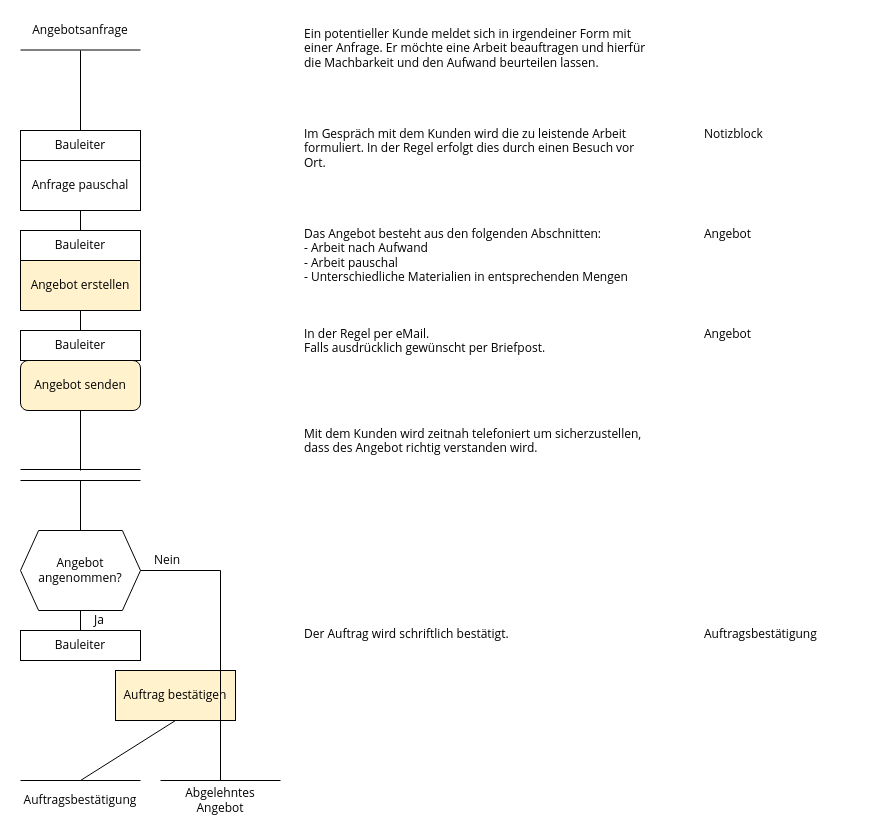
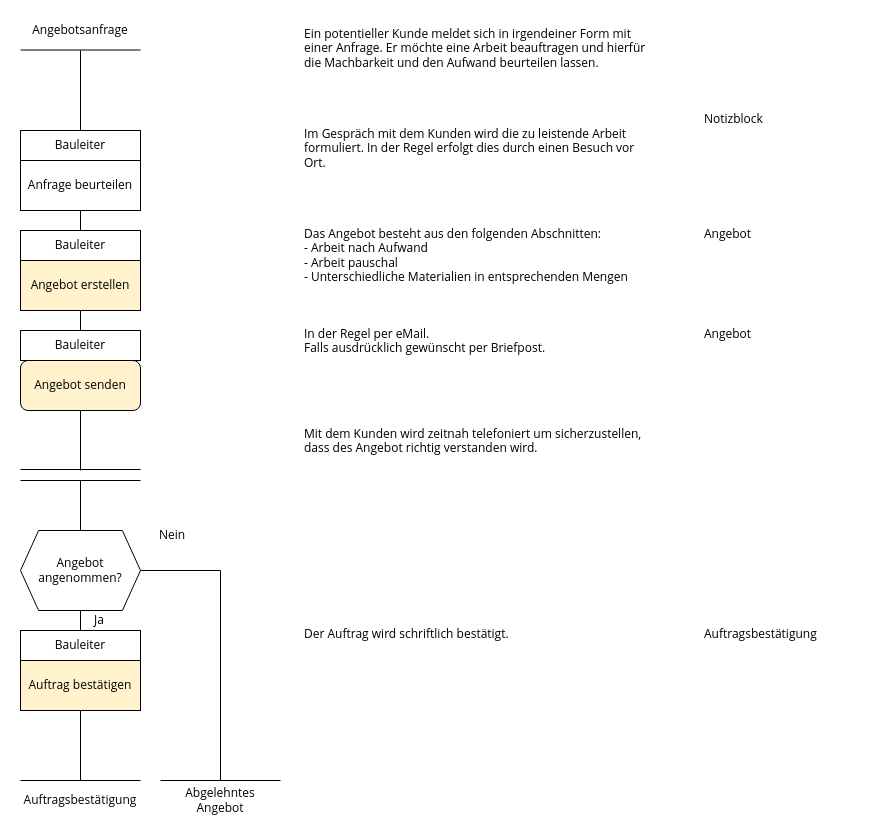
  <mxCell id="0" />
  <mxCell id="1" parent="0" />
  <mxCell id="2" value="Im Gespräch mit dem Kunden wird die zu leistende Arbeit formuliert. In der Regel erfolgt dies durch einen Besuch vor Ort." style="rounded=0;whiteSpace=wrap;html=1;align=left;horizontal=1;verticalAlign=top;strokeColor=none;fontFamily=Open Sans;fontSize=12;spacingLeft=2;spacingRight=2;" parent="1" vertex="1"><mxGeometry x="300" y="120" width="360" height="100" as="geometry" /></mxCell>
  <mxCell id="3" value="" style="endArrow=none;html=1;fontFamily=Open Sans;fontSize=12;spacingLeft=2;spacingRight=2;" parent="1" edge="1"><mxGeometry width="50" height="50" relative="1" as="geometry"><mxPoint x="20" y="49.5" as="sourcePoint" /><mxPoint x="140" y="49.5" as="targetPoint" /></mxGeometry></mxCell>
  <mxCell id="4" value="Angebotsanfrage" style="text;html=1;strokeColor=none;fillColor=none;align=center;verticalAlign=middle;whiteSpace=wrap;rounded=0;fontFamily=Open Sans;fontSize=12;spacingLeft=2;spacingRight=2;" parent="1" vertex="1"><mxGeometry x="20" y="20" width="120" height="20" as="geometry" /></mxCell>
  <mxCell id="5" value="" style="endArrow=none;html=1;fontFamily=Open Sans;fontSize=12;spacingLeft=2;spacingRight=2;" parent="1" edge="1"><mxGeometry width="50" height="50" relative="1" as="geometry"><mxPoint x="80" y="130" as="sourcePoint" /><mxPoint x="80" y="50" as="targetPoint" /></mxGeometry></mxCell>
  <mxCell id="6" value="" style="verticalLabelPosition=bottom;verticalAlign=top;html=1;shape=hexagon;perimeter=hexagonPerimeter2;arcSize=6;size=0.151;fontFamily=Open Sans;fontSize=12;spacingLeft=2;spacingRight=2;" parent="1" vertex="1"><mxGeometry x="20" y="530" width="120" height="80" as="geometry" /></mxCell>
  <mxCell id="7" value="Angebot angenommen?" style="text;html=1;strokeColor=none;fillColor=none;align=center;verticalAlign=middle;whiteSpace=wrap;rounded=0;fontFamily=Open Sans;fontSize=12;spacingLeft=2;spacingRight=2;" parent="1" vertex="1"><mxGeometry x="20" y="530" width="120" height="80" as="geometry" /></mxCell>
  <mxCell id="8" value="" style="endArrow=none;html=1;fontFamily=Open Sans;fontSize=12;spacingLeft=2;spacingRight=2;" parent="1" edge="1"><mxGeometry width="50" height="50" relative="1" as="geometry"><mxPoint x="80" y="230" as="sourcePoint" /><mxPoint x="80" y="210" as="targetPoint" /></mxGeometry></mxCell>
  <mxCell id="9" value="" style="endArrow=none;html=1;fontFamily=Open Sans;fontSize=12;spacingLeft=2;spacingRight=2;" parent="1" edge="1"><mxGeometry width="50" height="50" relative="1" as="geometry"><mxPoint x="20" y="469" as="sourcePoint" /><mxPoint x="140" y="469" as="targetPoint" /></mxGeometry></mxCell>
  <mxCell id="10" value="" style="endArrow=none;html=1;fontFamily=Open Sans;fontSize=12;spacingLeft=2;spacingRight=2;" parent="1" edge="1"><mxGeometry width="50" height="50" relative="1" as="geometry"><mxPoint x="20" y="480" as="sourcePoint" /><mxPoint x="140" y="480" as="targetPoint" /></mxGeometry></mxCell>
  <mxCell id="11" value="" style="endArrow=none;html=1;exitX=0.5;exitY=0;exitDx=0;exitDy=0;entryX=0.5;entryY=1;entryDx=0;entryDy=0;fontFamily=Open Sans;fontSize=12;spacingLeft=2;spacingRight=2;" parent="1" target="7" edge="1"><mxGeometry width="50" height="50" relative="1" as="geometry"><mxPoint x="80" y="641" as="sourcePoint" /><mxPoint x="380" y="648" as="targetPoint" /></mxGeometry></mxCell>
- <mxCell id="12" value="Anfrage pauschal" style="rounded=0;whiteSpace=wrap;html=1;fontFamily=Open Sans;fontSize=12;spacingLeft=2;spacingRight=2;" parent="1" vertex="1"><mxGeometry x="20" y="160" width="120" height="50" as="geometry" /></mxCell>
+ <mxCell id="12" value="Anfrage beurteilen" style="rounded=0;whiteSpace=wrap;html=1;fontFamily=Open Sans;fontSize=12;spacingLeft=2;spacingRight=2;" parent="1" vertex="1"><mxGeometry x="20" y="160" width="120" height="50" as="geometry" /></mxCell>
  <mxCell id="13" value="Bauleiter" style="rounded=0;whiteSpace=wrap;html=1;fontFamily=Open Sans;fontSize=12;spacingLeft=2;spacingRight=2;" parent="1" vertex="1"><mxGeometry x="20" y="130" width="120" height="30" as="geometry" /></mxCell>
- <mxCell id="14" value="Notizblock" style="rounded=0;whiteSpace=wrap;html=1;align=left;horizontal=1;verticalAlign=top;strokeColor=none;fontFamily=Open Sans;fontSize=12;spacingLeft=2;spacingRight=2;" parent="1" vertex="1"><mxGeometry x="700" y="120" width="160" height="100" as="geometry" /></mxCell>
+ <mxCell id="14" value="Notizblock" style="rounded=0;whiteSpace=wrap;html=1;align=left;horizontal=1;verticalAlign=top;strokeColor=none;fontFamily=Open Sans;fontSize=12;spacingLeft=2;spacingRight=2;" parent="1" vertex="1"><mxGeometry x="700" y="105" width="160" height="100" as="geometry" /></mxCell>
  <mxCell id="15" value="Ein potentieller Kunde meldet sich in irgendeiner Form mit einer Anfrage. Er möchte eine Arbeit beauftragen und hierfür die Machbarkeit und den Aufwand beurteilen lassen." style="rounded=0;whiteSpace=wrap;html=1;align=left;horizontal=1;verticalAlign=top;strokeColor=none;fontFamily=Open Sans;fontSize=12;spacingLeft=2;spacingRight=2;" parent="1" vertex="1"><mxGeometry x="300" y="20" width="360" height="100" as="geometry" /></mxCell>
  <mxCell id="16" value="" style="endArrow=none;html=1;fontFamily=Open Sans;fontSize=12;spacingLeft=2;spacingRight=2;" parent="1" edge="1"><mxGeometry width="50" height="50" relative="1" as="geometry"><mxPoint x="80" y="330" as="sourcePoint" /><mxPoint x="80" y="310" as="targetPoint" /></mxGeometry></mxCell>
  <mxCell id="17" value="Angebot erstellen" style="rounded=0;whiteSpace=wrap;html=1;fillColor=#fff2cc;strokeColor=#000000;fontFamily=Open Sans;fontSize=12;spacingLeft=2;spacingRight=2;" parent="1" vertex="1"><mxGeometry x="20" y="260" width="120" height="50" as="geometry" /></mxCell>
  <mxCell id="18" value="Bauleiter" style="rounded=0;whiteSpace=wrap;html=1;fontFamily=Open Sans;fontSize=12;spacingLeft=2;spacingRight=2;" parent="1" vertex="1"><mxGeometry x="20" y="230" width="120" height="30" as="geometry" /></mxCell>
  <mxCell id="19" value="Das Angebot besteht aus den folgenden Abschnitten:&lt;br style=&quot;font-size: 12px;&quot;&gt;- Arbeit nach Aufwand&lt;br style=&quot;font-size: 12px;&quot;&gt;- Arbeit pauschal&lt;br style=&quot;font-size: 12px;&quot;&gt;- Unterschiedliche Materialien in entsprechenden Mengen" style="rounded=0;whiteSpace=wrap;html=1;align=left;horizontal=1;verticalAlign=top;strokeColor=none;fontFamily=Open Sans;fontSize=12;spacingLeft=2;spacingRight=2;" parent="1" vertex="1"><mxGeometry x="300" y="220" width="360" height="100" as="geometry" /></mxCell>
  <mxCell id="20" value="Angebot" style="rounded=0;whiteSpace=wrap;html=1;align=left;horizontal=1;verticalAlign=top;strokeColor=none;fontFamily=Open Sans;fontSize=12;spacingLeft=2;spacingRight=2;" parent="1" vertex="1"><mxGeometry x="700" y="220" width="160" height="100" as="geometry" /></mxCell>
  <mxCell id="21" value="" style="endArrow=none;html=1;fontFamily=Open Sans;fontSize=12;spacingLeft=2;spacingRight=2;" parent="1" edge="1"><mxGeometry width="50" height="50" relative="1" as="geometry"><mxPoint x="80" y="330" as="sourcePoint" /><mxPoint x="80" y="310" as="targetPoint" /></mxGeometry></mxCell>
  <mxCell id="22" value="Angebot senden" style="whiteSpace=wrap;html=1;fillColor=#fff2cc;strokeColor=#000000;fontFamily=Open Sans;fontSize=12;spacingLeft=2;spacingRight=2;rounded=1;" parent="1" vertex="1"><mxGeometry x="20" y="360" width="120" height="50" as="geometry" /></mxCell>
  <mxCell id="23" value="Bauleiter" style="rounded=0;whiteSpace=wrap;html=1;fontFamily=Open Sans;fontSize=12;spacingLeft=2;spacingRight=2;" parent="1" vertex="1"><mxGeometry x="20" y="330" width="120" height="30" as="geometry" /></mxCell>
  <mxCell id="24" value="In der Regel per eMail.&lt;br style=&quot;font-size: 12px;&quot;&gt;Falls ausdrücklich gewünscht per Briefpost.&lt;br style=&quot;font-size: 12px;&quot;&gt;&lt;br style=&quot;font-size: 12px;&quot;&gt;" style="rounded=0;whiteSpace=wrap;html=1;align=left;horizontal=1;verticalAlign=top;strokeColor=none;fontFamily=Open Sans;fontSize=12;spacingLeft=2;spacingRight=2;" parent="1" vertex="1"><mxGeometry x="300" y="320" width="360" height="100" as="geometry" /></mxCell>
  <mxCell id="25" value="Angebot" style="rounded=0;whiteSpace=wrap;html=1;align=left;horizontal=1;verticalAlign=top;strokeColor=none;fontFamily=Open Sans;fontSize=12;spacingLeft=2;spacingRight=2;" parent="1" vertex="1"><mxGeometry x="700" y="320" width="160" height="100" as="geometry" /></mxCell>
  <mxCell id="26" value="Mit dem Kunden wird zeitnah telefoniert um sicherzustellen, dass des Angebot richtig verstanden wird." style="rounded=0;whiteSpace=wrap;html=1;align=left;horizontal=1;verticalAlign=top;strokeColor=none;fontFamily=Open Sans;fontSize=12;spacingLeft=2;spacingRight=2;" parent="1" vertex="1"><mxGeometry x="300" y="420" width="360" height="100" as="geometry" /></mxCell>
- <mxCell id="27" value="Auftrag bestätigen" style="rounded=0;whiteSpace=wrap;html=1;fillColor=#fff2cc;strokeColor=#000000;fontFamily=Open Sans;fontSize=12;spacingLeft=2;spacingRight=2;" parent="1" vertex="1"><mxGeometry x="115" y="670" width="120" height="50" as="geometry" /></mxCell>
+ <mxCell id="27" value="Auftrag bestätigen" style="rounded=0;whiteSpace=wrap;html=1;fillColor=#fff2cc;strokeColor=#000000;fontFamily=Open Sans;fontSize=12;spacingLeft=2;spacingRight=2;" parent="1" vertex="1"><mxGeometry x="20" y="660" width="120" height="50" as="geometry" /></mxCell>
  <mxCell id="28" value="Bauleiter" style="rounded=0;whiteSpace=wrap;html=1;fontFamily=Open Sans;fontSize=12;spacingLeft=2;spacingRight=2;" parent="1" vertex="1"><mxGeometry x="20" y="630" width="120" height="30" as="geometry" /></mxCell>
  <mxCell id="29" value="Auftragsbestätigung" style="text;html=1;strokeColor=none;fillColor=none;align=center;verticalAlign=middle;whiteSpace=wrap;rounded=0;fontFamily=Open Sans;fontSize=12;spacingLeft=2;spacingRight=2;" parent="1" vertex="1"><mxGeometry x="20" y="790" width="120" height="20" as="geometry" /></mxCell>
  <mxCell id="30" value="" style="endArrow=none;html=1;fontFamily=Open Sans;fontSize=12;spacingLeft=2;spacingRight=2;" parent="1" edge="1"><mxGeometry width="50" height="50" relative="1" as="geometry"><mxPoint x="20" y="780" as="sourcePoint" /><mxPoint x="140" y="780" as="targetPoint" /></mxGeometry></mxCell>
  <mxCell id="31" value="" style="endArrow=none;html=1;entryX=0.5;entryY=1;entryDx=0;entryDy=0;fontFamily=Open Sans;fontSize=12;spacingLeft=2;spacingRight=2;" parent="1" target="27" edge="1"><mxGeometry width="50" height="50" relative="1" as="geometry"><mxPoint x="80" y="780" as="sourcePoint" /><mxPoint x="180" y="700" as="targetPoint" /></mxGeometry></mxCell>
  <mxCell id="32" value="" style="endArrow=none;html=1;fontFamily=Open Sans;fontSize=12;spacingLeft=2;spacingRight=2;" parent="1" source="7" edge="1"><mxGeometry width="50" height="50" relative="1" as="geometry"><mxPoint x="330" y="680" as="sourcePoint" /><mxPoint x="80" y="480" as="targetPoint" /></mxGeometry></mxCell>
  <mxCell id="33" value="" style="endArrow=none;html=1;entryX=0.5;entryY=1;entryDx=0;entryDy=0;fontFamily=Open Sans;fontSize=12;spacingLeft=2;spacingRight=2;" parent="1" target="22" edge="1"><mxGeometry width="50" height="50" relative="1" as="geometry"><mxPoint x="80" y="470" as="sourcePoint" /><mxPoint x="380" y="630" as="targetPoint" /></mxGeometry></mxCell>
  <mxCell id="34" value="Abgelehntes Angebot" style="text;html=1;strokeColor=none;fillColor=none;align=center;verticalAlign=middle;whiteSpace=wrap;rounded=0;fontFamily=Open Sans;fontSize=12;spacingLeft=2;spacingRight=2;" parent="1" vertex="1"><mxGeometry x="160" y="790" width="120" height="20" as="geometry" /></mxCell>
  <mxCell id="35" value="" style="endArrow=none;html=1;fontFamily=Open Sans;fontSize=12;spacingLeft=2;spacingRight=2;" parent="1" edge="1"><mxGeometry width="50" height="50" relative="1" as="geometry"><mxPoint x="160" y="780" as="sourcePoint" /><mxPoint x="280" y="780" as="targetPoint" /></mxGeometry></mxCell>
  <mxCell id="36" value="" style="edgeStyle=orthogonalEdgeStyle;rounded=0;orthogonalLoop=1;jettySize=auto;html=1;strokeColor=none;startArrow=none;startFill=0;fontFamily=Open Sans;fontSize=12;spacingLeft=2;spacingRight=2;" parent="1" target="37" edge="1"><mxGeometry relative="1" as="geometry"><mxPoint x="340" y="560" as="sourcePoint" /></mxGeometry></mxCell>
- <mxCell id="37" value="Nein" style="text;html=1;strokeColor=none;fillColor=none;align=left;verticalAlign=middle;whiteSpace=wrap;rounded=0;fontFamily=Open Sans;fontSize=12;spacingLeft=2;spacingRight=2;" parent="1" vertex="1"><mxGeometry x="150" y="550" width="70" height="20" as="geometry" /></mxCell>
+ <mxCell id="37" value="Nein" style="text;html=1;strokeColor=none;fillColor=none;align=left;verticalAlign=middle;whiteSpace=wrap;rounded=0;fontFamily=Open Sans;fontSize=12;spacingLeft=2;spacingRight=2;" parent="1" vertex="1"><mxGeometry x="155" y="525" width="70" height="20" as="geometry" /></mxCell>
  <mxCell id="38" value="Ja" style="text;html=1;strokeColor=none;fillColor=none;align=left;verticalAlign=middle;whiteSpace=wrap;rounded=0;fontFamily=Open Sans;fontSize=12;spacingLeft=2;spacingRight=2;" parent="1" vertex="1"><mxGeometry x="90" y="610" width="70" height="20" as="geometry" /></mxCell>
  <mxCell id="39" value="" style="endArrow=none;html=1;edgeStyle=orthogonalEdgeStyle;entryX=1;entryY=0.5;entryDx=0;entryDy=0;rounded=0;fontFamily=Open Sans;fontSize=12;spacingLeft=2;spacingRight=2;" parent="1" target="7" edge="1"><mxGeometry width="50" height="50" relative="1" as="geometry"><mxPoint x="220" y="780" as="sourcePoint" /><mxPoint x="320" y="710" as="targetPoint" /><Array as="points"><mxPoint x="220" y="570" /></Array></mxGeometry></mxCell>
  <mxCell id="40" value="Auftragsbestätigung" style="rounded=0;whiteSpace=wrap;html=1;align=left;horizontal=1;verticalAlign=top;strokeColor=none;fontFamily=Open Sans;fontSize=12;spacingLeft=2;spacingRight=2;" parent="1" vertex="1"><mxGeometry x="700" y="620" width="160" height="100" as="geometry" /></mxCell>
  <mxCell id="41" value="Der Auftrag wird schriftlich bestätigt." style="rounded=0;whiteSpace=wrap;html=1;align=left;horizontal=1;verticalAlign=top;strokeColor=none;fontFamily=Open Sans;fontSize=12;spacingLeft=2;spacingRight=2;" parent="1" vertex="1"><mxGeometry x="300" y="620" width="360" height="100" as="geometry" /></mxCell>
